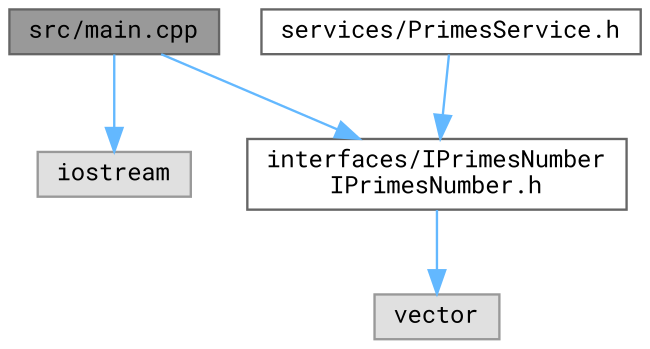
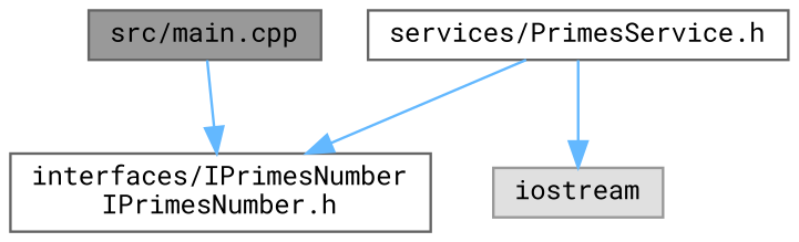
  digraph {
    fontname="Roboto Mono"
    node [color=grey60 fillcolor="#E0E0E0" fontname="Roboto Mono" fontsize=10 shape=box style=filled]
    edge [color=steelblue1 fontname="Roboto Mono" fontsize=10 labelfontname=Helvetica labelfontsize=10 style=solid]
    n1 [color=gray40 fillcolor=grey60 fontcolor=black height=0.2 label="src/main.cpp" width=0.4]
    n2 [height=0.2 label=iostream width=0.4]
    n3 [color=grey40 fillcolor=white height=0.2 label="interfaces/IPrimesNumber\lIPrimesNumber.h" width=0.4]
-   n4 [height=0.2 label=vector width=0.4]
    n5 [color=grey40 fillcolor=white height=0.2 label="services/PrimesService.h" width=0.4]
-   n1 -> n2
+   n5 -> n2
    n1 -> n3
-   n3 -> n4
    n5 -> n3
  }
